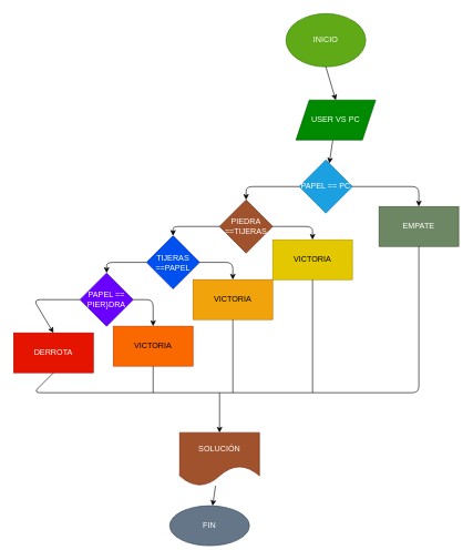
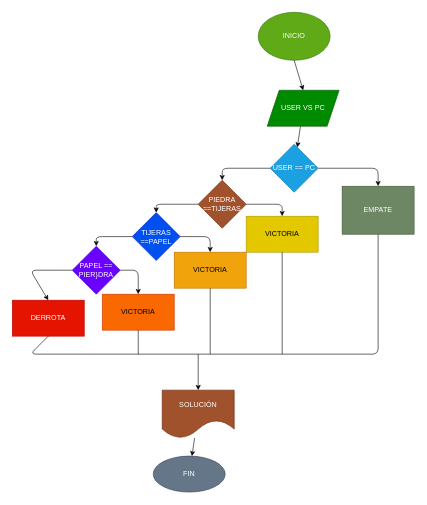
  <mxCell id="0" />
  <mxCell id="1" parent="0" />
  <mxCell id="2" value="INICIO" style="ellipse;whiteSpace=wrap;html=1;fillColor=#60a917;fontColor=#ffffff;strokeColor=#2D7600;" vertex="1" parent="1"><mxGeometry x="430" y="20" width="120" height="80" as="geometry" /></mxCell>
  <mxCell id="3" value="" style="edgeStyle=none;html=1;" edge="1" parent="1" source="4" target="8"><mxGeometry relative="1" as="geometry" /></mxCell>
  <mxCell id="4" value="USER VS PC" style="shape=parallelogram;perimeter=parallelogramPerimeter;whiteSpace=wrap;html=1;fixedSize=1;fillColor=#008a00;fontColor=#ffffff;strokeColor=#005700;" vertex="1" parent="1"><mxGeometry x="445" y="150" width="120" height="60" as="geometry" /></mxCell>
  <mxCell id="5" value="" style="endArrow=classic;html=1;exitX=0.5;exitY=1;exitDx=0;exitDy=0;entryX=0.5;entryY=0;entryDx=0;entryDy=0;" edge="1" parent="1" source="2" target="4"><mxGeometry width="50" height="50" relative="1" as="geometry"><mxPoint x="510" y="120" as="sourcePoint" /><mxPoint x="560" y="70" as="targetPoint" /></mxGeometry></mxCell>
  <mxCell id="6" value="" style="edgeStyle=none;html=1;" edge="1" parent="1" source="8" target="9"><mxGeometry relative="1" as="geometry"><Array as="points"><mxPoint x="630" y="280" /></Array></mxGeometry></mxCell>
  <mxCell id="7" value="" style="edgeStyle=none;html=1;" edge="1" parent="1" source="8" target="12"><mxGeometry relative="1" as="geometry"><Array as="points"><mxPoint x="370" y="280" /></Array></mxGeometry></mxCell>
- <mxCell id="8" value="PAPEL == PC" style="rhombus;whiteSpace=wrap;html=1;fillColor=#1ba1e2;fontColor=#ffffff;strokeColor=#006EAF;" vertex="1" parent="1"><mxGeometry x="450" y="240" width="80" height="80" as="geometry" /></mxCell>
- <mxCell id="9" value="EMPATE" style="whiteSpace=wrap;html=1;fillColor=#6d8764;fontColor=#ffffff;strokeColor=#3A5431;" vertex="1" parent="1"><mxGeometry x="570" y="310" width="120" height="60" as="geometry" /></mxCell>
+ <mxCell id="8" value="USER == PC" style="rhombus;whiteSpace=wrap;html=1;fillColor=#1ba1e2;fontColor=#ffffff;strokeColor=#006EAF;" vertex="1" parent="1"><mxGeometry x="450" y="240" width="80" height="80" as="geometry" /></mxCell>
+ <mxCell id="9" value="EMPATE" style="whiteSpace=wrap;html=1;fillColor=#6d8764;fontColor=#ffffff;strokeColor=#3A5431;" vertex="1" parent="1"><mxGeometry x="570" y="310" width="120" height="80" as="geometry" /></mxCell>
  <mxCell id="10" value="" style="edgeStyle=none;html=1;" edge="1" parent="1" source="12" target="13"><mxGeometry relative="1" as="geometry"><Array as="points"><mxPoint x="470" y="340" /></Array></mxGeometry></mxCell>
  <mxCell id="11" value="" style="edgeStyle=none;html=1;" edge="1" parent="1" source="12" target="16"><mxGeometry relative="1" as="geometry"><Array as="points"><mxPoint x="260" y="340" /></Array></mxGeometry></mxCell>
  <mxCell id="12" value="PIEDRA ==TIJERAS" style="rhombus;whiteSpace=wrap;html=1;fillColor=#a0522d;fontColor=#ffffff;strokeColor=#6D1F00;" vertex="1" parent="1"><mxGeometry x="330" y="300" width="80" height="80" as="geometry" /></mxCell>
  <mxCell id="13" value="VICTORIA" style="whiteSpace=wrap;html=1;fillColor=#e3c800;fontColor=#000000;strokeColor=#B09500;" vertex="1" parent="1"><mxGeometry x="410" y="360" width="120" height="60" as="geometry" /></mxCell>
  <mxCell id="14" value="" style="edgeStyle=none;html=1;entryX=0.5;entryY=0;entryDx=0;entryDy=0;" edge="1" parent="1" source="16" target="17"><mxGeometry relative="1" as="geometry"><mxPoint x="360" y="394" as="targetPoint" /><Array as="points"><mxPoint x="350" y="394" /></Array></mxGeometry></mxCell>
  <mxCell id="15" value="" style="edgeStyle=none;html=1;" edge="1" parent="1" source="16" target="20"><mxGeometry relative="1" as="geometry"><Array as="points"><mxPoint x="160" y="394" /></Array></mxGeometry></mxCell>
  <mxCell id="16" value="TIJERAS ==PAPEL" style="rhombus;whiteSpace=wrap;html=1;fillColor=#0050ef;fontColor=#ffffff;strokeColor=#001DBC;" vertex="1" parent="1"><mxGeometry x="220" y="354" width="80" height="80" as="geometry" /></mxCell>
  <mxCell id="17" value="VICTORIA" style="whiteSpace=wrap;html=1;fillColor=#f0a30a;fontColor=#000000;strokeColor=#BD7000;" vertex="1" parent="1"><mxGeometry x="290" y="420" width="120" height="60" as="geometry" /></mxCell>
  <mxCell id="18" value="" style="edgeStyle=none;html=1;entryX=0.5;entryY=0;entryDx=0;entryDy=0;" edge="1" parent="1" source="20" target="21"><mxGeometry relative="1" as="geometry"><Array as="points"><mxPoint x="230" y="450" /></Array></mxGeometry></mxCell>
  <mxCell id="19" value="" style="edgeStyle=none;html=1;entryX=0.5;entryY=0;entryDx=0;entryDy=0;" edge="1" parent="1" source="20" target="22"><mxGeometry relative="1" as="geometry"><Array as="points"><mxPoint x="50" y="450" /></Array></mxGeometry></mxCell>
  <mxCell id="20" value="PAPEL == PIER}DRA" style="rhombus;whiteSpace=wrap;html=1;fillColor=#6a00ff;fontColor=#ffffff;strokeColor=#3700CC;" vertex="1" parent="1"><mxGeometry x="120" y="410" width="80" height="80" as="geometry" /></mxCell>
  <mxCell id="21" value="VICTORIA" style="whiteSpace=wrap;html=1;fillColor=#fa6800;fontColor=#000000;strokeColor=#C73500;" vertex="1" parent="1"><mxGeometry x="170" y="490" width="120" height="60" as="geometry" /></mxCell>
  <mxCell id="22" value="DERROTA" style="whiteSpace=wrap;html=1;fillColor=#e51400;fontColor=#ffffff;strokeColor=#B20000;" vertex="1" parent="1"><mxGeometry x="20" y="500" width="120" height="60" as="geometry" /></mxCell>
  <mxCell id="23" value="" style="endArrow=none;html=1;exitX=0.5;exitY=1;exitDx=0;exitDy=0;entryX=0.5;entryY=1;entryDx=0;entryDy=0;" edge="1" parent="1" source="22" target="9"><mxGeometry width="50" height="50" relative="1" as="geometry"><mxPoint x="400" y="720" as="sourcePoint" /><mxPoint x="450" y="670" as="targetPoint" /><Array as="points"><mxPoint x="50" y="590" /><mxPoint x="630" y="590" /></Array></mxGeometry></mxCell>
  <mxCell id="24" value="" style="endArrow=none;html=1;entryX=0.5;entryY=1;entryDx=0;entryDy=0;" edge="1" parent="1" target="13"><mxGeometry width="50" height="50" relative="1" as="geometry"><mxPoint x="470" y="590" as="sourcePoint" /><mxPoint x="450" y="480" as="targetPoint" /></mxGeometry></mxCell>
  <mxCell id="25" value="" style="endArrow=none;html=1;exitX=0.5;exitY=1;exitDx=0;exitDy=0;" edge="1" parent="1" source="17"><mxGeometry width="50" height="50" relative="1" as="geometry"><mxPoint x="400" y="530" as="sourcePoint" /><mxPoint x="350" y="590" as="targetPoint" /></mxGeometry></mxCell>
  <mxCell id="26" value="" style="endArrow=none;html=1;exitX=0.5;exitY=1;exitDx=0;exitDy=0;" edge="1" parent="1" source="21"><mxGeometry width="50" height="50" relative="1" as="geometry"><mxPoint x="400" y="530" as="sourcePoint" /><mxPoint x="230" y="590" as="targetPoint" /></mxGeometry></mxCell>
  <mxCell id="27" value="" style="endArrow=classic;html=1;" edge="1" parent="1" target="29"><mxGeometry width="50" height="50" relative="1" as="geometry"><mxPoint x="330" y="590" as="sourcePoint" /><mxPoint x="330" y="650" as="targetPoint" /></mxGeometry></mxCell>
  <mxCell id="28" value="" style="edgeStyle=none;html=1;" edge="1" parent="1" source="29" target="30"><mxGeometry relative="1" as="geometry" /></mxCell>
  <mxCell id="29" value="SOLUCIÓN" style="shape=document;whiteSpace=wrap;html=1;boundedLbl=1;size=0.375;fillColor=#a0522d;fontColor=#ffffff;strokeColor=#6D1F00;" vertex="1" parent="1"><mxGeometry x="270" y="650" width="120" height="80" as="geometry" /></mxCell>
  <mxCell id="30" value="FIN" style="ellipse;whiteSpace=wrap;html=1;fillColor=#647687;fontColor=#ffffff;strokeColor=#314354;" vertex="1" parent="1"><mxGeometry x="255" y="760" width="120" height="60" as="geometry" /></mxCell>
